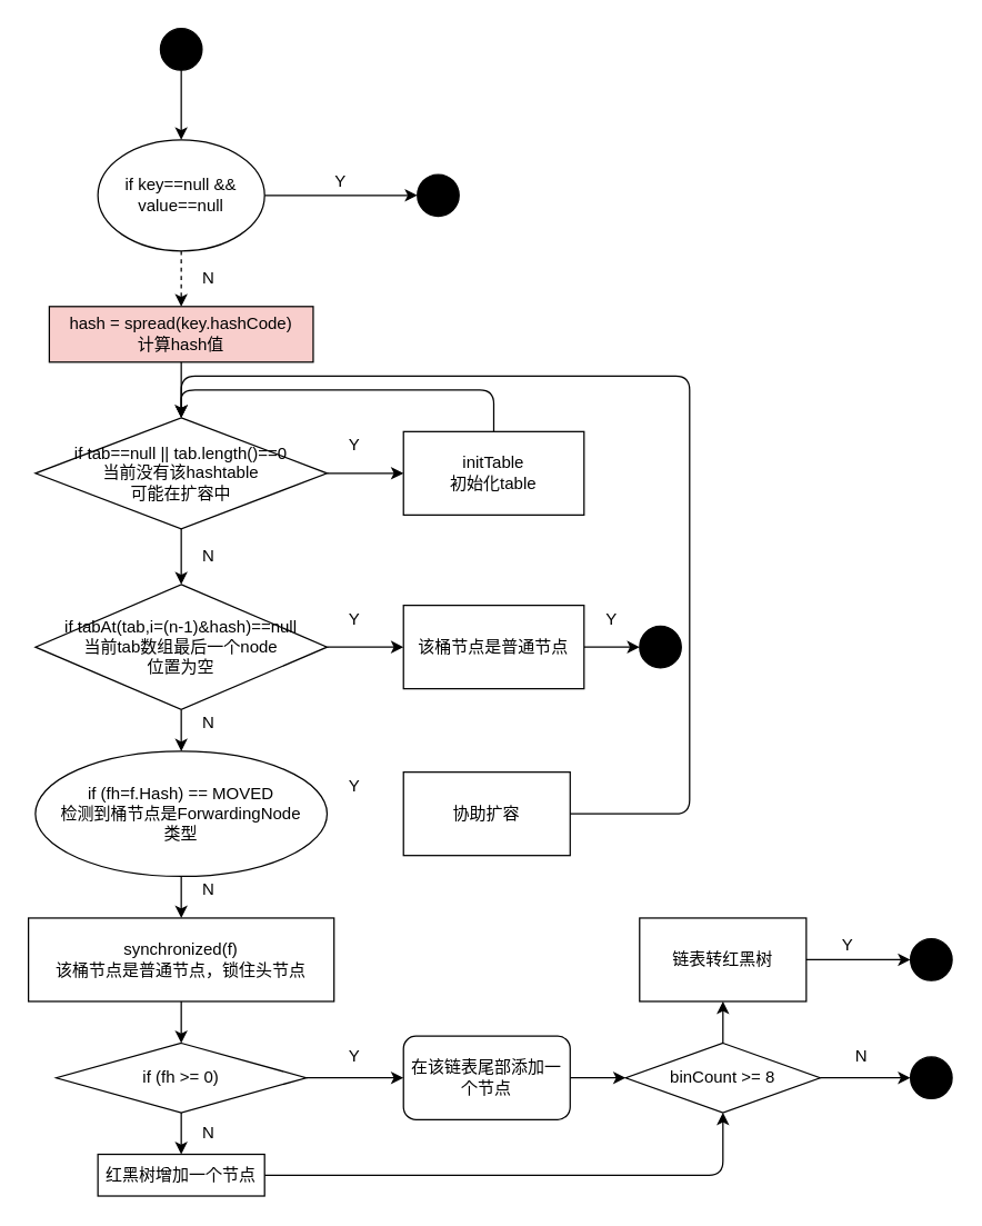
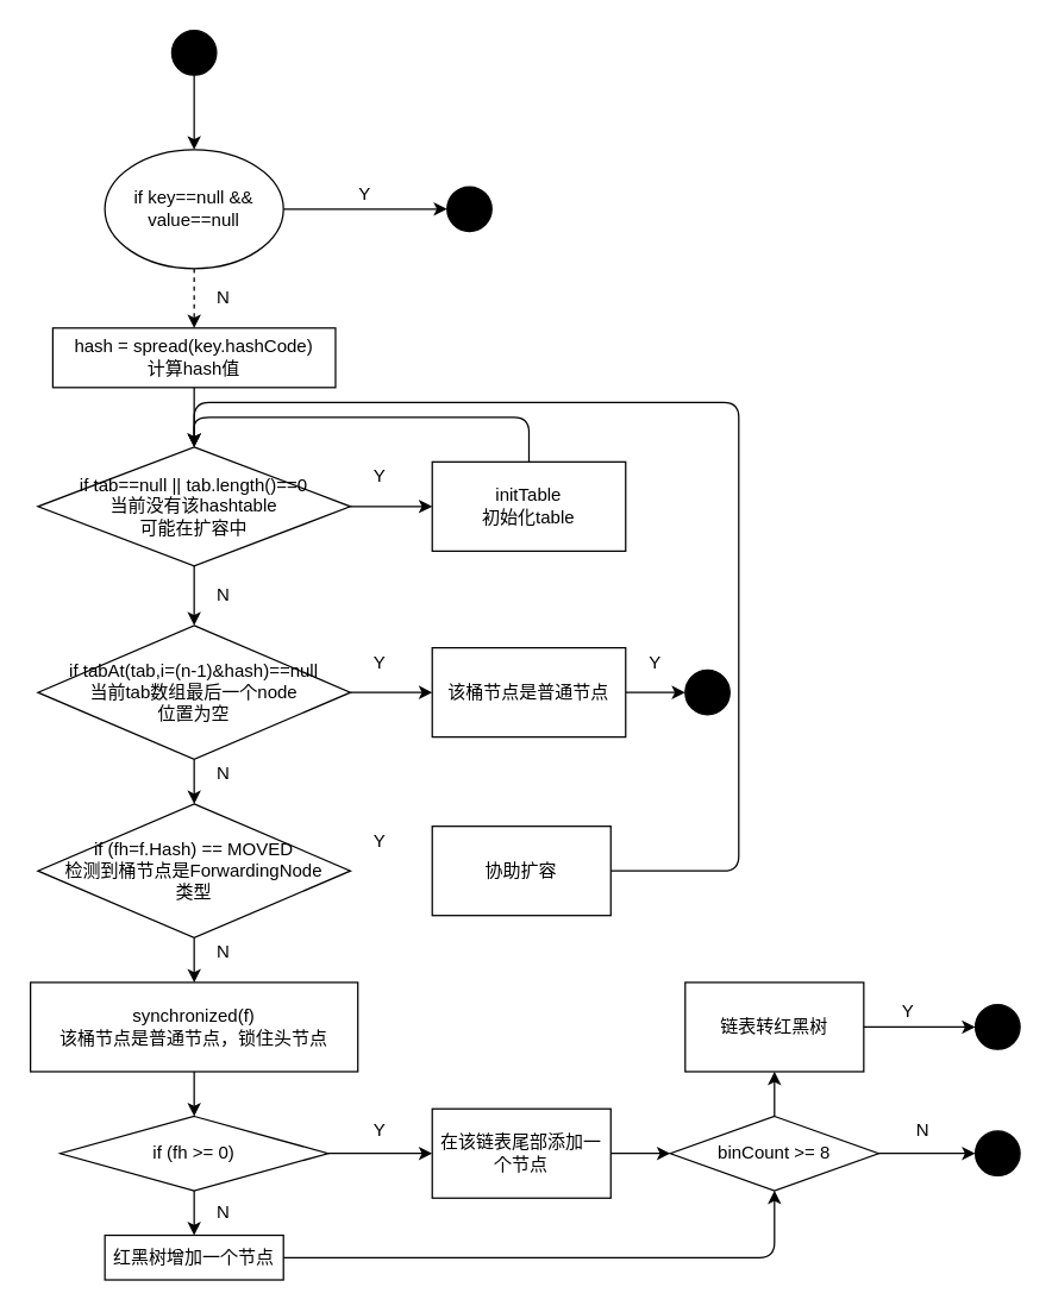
  <mxCell id="0" />
  <mxCell id="1" parent="0" />
  <mxCell id="2" value="" style="edgeStyle=orthogonalEdgeStyle;rounded=0;orthogonalLoop=1;jettySize=auto;html=1;entryX=0;entryY=0.5;entryDx=0;entryDy=0;" edge="1" parent="1" source="4" target="5"><mxGeometry relative="1" as="geometry"><mxPoint x="300" y="140" as="targetPoint" /></mxGeometry></mxCell>
  <mxCell id="3" value="" style="edgeStyle=orthogonalEdgeStyle;rounded=0;orthogonalLoop=1;jettySize=auto;html=1;dashed=1;" edge="1" parent="1" source="4" target="9"><mxGeometry relative="1" as="geometry" /></mxCell>
  <mxCell id="4" value="if key==null &amp;amp;&amp;amp; value==null" style="ellipse;whiteSpace=wrap;html=1;" vertex="1" parent="1"><mxGeometry x="70" y="100" width="120" height="80" as="geometry" /></mxCell>
  <mxCell id="5" value="" style="ellipse;whiteSpace=wrap;html=1;fillColor=#000000;" vertex="1" parent="1"><mxGeometry x="300" y="125" width="30" height="30" as="geometry" /></mxCell>
  <mxCell id="6" value="" style="edgeStyle=orthogonalEdgeStyle;rounded=0;orthogonalLoop=1;jettySize=auto;html=1;" edge="1" parent="1" source="7" target="4"><mxGeometry relative="1" as="geometry" /></mxCell>
  <mxCell id="7" value="" style="ellipse;whiteSpace=wrap;html=1;fillColor=#000000;" vertex="1" parent="1"><mxGeometry x="115" y="20" width="30" height="30" as="geometry" /></mxCell>
  <mxCell id="8" value="" style="edgeStyle=orthogonalEdgeStyle;rounded=0;orthogonalLoop=1;jettySize=auto;html=1;" edge="1" parent="1" source="9" target="12"><mxGeometry relative="1" as="geometry" /></mxCell>
- <mxCell id="9" value="hash = spread(key.hashCode)&lt;br&gt;计算hash值" style="whiteSpace=wrap;html=1;fillColor=#f8cecc;" vertex="1" parent="1"><mxGeometry x="35" y="220" width="190" height="40" as="geometry" /></mxCell>
+ <mxCell id="9" value="hash = spread(key.hashCode)&lt;br&gt;计算hash值" style="whiteSpace=wrap;html=1;" vertex="1" parent="1"><mxGeometry x="35" y="220" width="190" height="40" as="geometry" /></mxCell>
  <mxCell id="10" value="" style="edgeStyle=orthogonalEdgeStyle;rounded=0;orthogonalLoop=1;jettySize=auto;html=1;" edge="1" parent="1" source="12" target="13"><mxGeometry relative="1" as="geometry" /></mxCell>
  <mxCell id="11" value="" style="edgeStyle=orthogonalEdgeStyle;rounded=0;orthogonalLoop=1;jettySize=auto;html=1;" edge="1" parent="1" source="12" target="21"><mxGeometry relative="1" as="geometry" /></mxCell>
  <mxCell id="12" value="if tab==null || tab.length()==0&lt;br&gt;当前没有该hashtable&lt;br&gt;可能在扩容中" style="rhombus;whiteSpace=wrap;html=1;" vertex="1" parent="1"><mxGeometry x="25" y="300" width="210" height="80" as="geometry" /></mxCell>
  <mxCell id="13" value="initTable&lt;br&gt;初始化table" style="whiteSpace=wrap;html=1;" vertex="1" parent="1"><mxGeometry x="290" y="310" width="130" height="60" as="geometry" /></mxCell>
  <mxCell id="14" value="" style="edgeStyle=segmentEdgeStyle;endArrow=classic;html=1;exitX=0.5;exitY=0;exitDx=0;exitDy=0;entryX=0.5;entryY=0;entryDx=0;entryDy=0;" edge="1" parent="1" source="13" target="12"><mxGeometry width="50" height="50" relative="1" as="geometry"><mxPoint x="220" y="170" as="sourcePoint" /><mxPoint x="270" y="120" as="targetPoint" /><Array as="points"><mxPoint x="355" y="280" /><mxPoint x="130" y="280" /></Array></mxGeometry></mxCell>
  <mxCell id="15" value="Y" style="text;html=1;strokeColor=none;fillColor=none;align=center;verticalAlign=middle;whiteSpace=wrap;rounded=0;" vertex="1" parent="1"><mxGeometry x="235" y="310" width="40" height="20" as="geometry" /></mxCell>
  <mxCell id="16" value="Y" style="text;html=1;strokeColor=none;fillColor=none;align=center;verticalAlign=middle;whiteSpace=wrap;rounded=0;" vertex="1" parent="1"><mxGeometry x="225" y="120" width="40" height="20" as="geometry" /></mxCell>
  <mxCell id="17" value="N" style="text;html=1;strokeColor=none;fillColor=none;align=center;verticalAlign=middle;whiteSpace=wrap;rounded=0;" vertex="1" parent="1"><mxGeometry x="130" y="190" width="40" height="20" as="geometry" /></mxCell>
  <mxCell id="18" value="N" style="text;html=1;strokeColor=none;fillColor=none;align=center;verticalAlign=middle;whiteSpace=wrap;rounded=0;" vertex="1" parent="1"><mxGeometry x="130" y="390" width="40" height="20" as="geometry" /></mxCell>
  <mxCell id="19" value="" style="edgeStyle=orthogonalEdgeStyle;rounded=0;orthogonalLoop=1;jettySize=auto;html=1;" edge="1" parent="1" source="21" target="23"><mxGeometry relative="1" as="geometry" /></mxCell>
  <mxCell id="20" value="" style="edgeStyle=orthogonalEdgeStyle;rounded=0;orthogonalLoop=1;jettySize=auto;html=1;" edge="1" parent="1" source="21" target="27"><mxGeometry relative="1" as="geometry" /></mxCell>
  <mxCell id="21" value="if tabAt(tab,i=(n-1)&amp;amp;hash)==null&lt;br&gt;当前tab数组最后一个node&lt;br&gt;位置为空" style="rhombus;whiteSpace=wrap;html=1;" vertex="1" parent="1"><mxGeometry x="25" y="420" width="210" height="90" as="geometry" /></mxCell>
  <mxCell id="22" value="" style="edgeStyle=orthogonalEdgeStyle;rounded=0;orthogonalLoop=1;jettySize=auto;html=1;entryX=0;entryY=0.5;entryDx=0;entryDy=0;" edge="1" parent="1" source="23" target="24"><mxGeometry relative="1" as="geometry" /></mxCell>
  <mxCell id="23" value="该桶节点是普通节点" style="whiteSpace=wrap;html=1;" vertex="1" parent="1"><mxGeometry x="290" y="435" width="130" height="60" as="geometry" /></mxCell>
  <mxCell id="24" value="" style="ellipse;whiteSpace=wrap;html=1;fillColor=#000000;" vertex="1" parent="1"><mxGeometry x="460" y="450" width="30" height="30" as="geometry" /></mxCell>
  <mxCell id="25" value="Y" style="text;html=1;strokeColor=none;fillColor=none;align=center;verticalAlign=middle;whiteSpace=wrap;rounded=0;" vertex="1" parent="1"><mxGeometry x="420" y="435" width="40" height="20" as="geometry" /></mxCell>
  <mxCell id="26" value="" style="edgeStyle=orthogonalEdgeStyle;rounded=0;orthogonalLoop=1;jettySize=auto;html=1;" edge="1" parent="1" source="27" target="32"><mxGeometry relative="1" as="geometry" /></mxCell>
- <mxCell id="27" value="if (fh=f.Hash) == MOVED&lt;br&gt;检测到桶节点是ForwardingNode&lt;br&gt;类型" style="ellipse;whiteSpace=wrap;html=1;" vertex="1" parent="1"><mxGeometry x="25" y="540" width="210" height="90" as="geometry" /></mxCell>
+ <mxCell id="27" value="if (fh=f.Hash) == MOVED&lt;br&gt;检测到桶节点是ForwardingNode&lt;br&gt;类型" style="rhombus;whiteSpace=wrap;html=1;" vertex="1" parent="1"><mxGeometry x="25" y="540" width="210" height="90" as="geometry" /></mxCell>
  <mxCell id="28" value="协助扩容" style="whiteSpace=wrap;html=1;" vertex="1" parent="1"><mxGeometry x="290" y="555" width="120" height="60" as="geometry" /></mxCell>
  <mxCell id="29" value="" style="edgeStyle=segmentEdgeStyle;endArrow=classic;html=1;exitX=1;exitY=0.5;exitDx=0;exitDy=0;entryX=0.5;entryY=0;entryDx=0;entryDy=0;" edge="1" parent="1" source="28" target="12"><mxGeometry width="50" height="50" relative="1" as="geometry"><mxPoint x="496" y="575" as="sourcePoint" /><mxPoint x="271" y="565" as="targetPoint" /><Array as="points"><mxPoint x="496" y="585" /><mxPoint x="496" y="270" /><mxPoint x="130" y="270" /></Array></mxGeometry></mxCell>
  <mxCell id="30" value="N" style="text;html=1;strokeColor=none;fillColor=none;align=center;verticalAlign=middle;whiteSpace=wrap;rounded=0;" vertex="1" parent="1"><mxGeometry x="130" y="510" width="40" height="20" as="geometry" /></mxCell>
  <mxCell id="31" value="" style="edgeStyle=orthogonalEdgeStyle;rounded=0;orthogonalLoop=1;jettySize=auto;html=1;" edge="1" parent="1" source="32" target="36"><mxGeometry relative="1" as="geometry" /></mxCell>
  <mxCell id="32" value="synchronized(f)&lt;br&gt;该桶节点是普通节点，锁住头节点" style="whiteSpace=wrap;html=1;" vertex="1" parent="1"><mxGeometry x="20" y="660" width="220" height="60" as="geometry" /></mxCell>
  <mxCell id="33" value="N" style="text;html=1;strokeColor=none;fillColor=none;align=center;verticalAlign=middle;whiteSpace=wrap;rounded=0;" vertex="1" parent="1"><mxGeometry x="130" y="630" width="40" height="20" as="geometry" /></mxCell>
  <mxCell id="34" value="" style="edgeStyle=orthogonalEdgeStyle;rounded=0;orthogonalLoop=1;jettySize=auto;html=1;" edge="1" parent="1" source="36" target="38"><mxGeometry relative="1" as="geometry" /></mxCell>
  <mxCell id="35" value="" style="edgeStyle=orthogonalEdgeStyle;rounded=0;orthogonalLoop=1;jettySize=auto;html=1;" edge="1" parent="1" source="36" target="48"><mxGeometry relative="1" as="geometry" /></mxCell>
  <mxCell id="36" value="if (fh &amp;gt;= 0)" style="rhombus;whiteSpace=wrap;html=1;" vertex="1" parent="1"><mxGeometry x="40" y="750" width="180" height="50" as="geometry" /></mxCell>
  <mxCell id="37" value="" style="edgeStyle=orthogonalEdgeStyle;rounded=0;orthogonalLoop=1;jettySize=auto;html=1;" edge="1" parent="1" source="38" target="40"><mxGeometry relative="1" as="geometry" /></mxCell>
- <mxCell id="38" value="&lt;span&gt;在该链表尾部添加一个节点&lt;/span&gt;" style="whiteSpace=wrap;html=1;rounded=1;" vertex="1" parent="1"><mxGeometry x="290" y="745" width="120" height="60" as="geometry" /></mxCell>
+ <mxCell id="38" value="&lt;span&gt;在该链表尾部添加一个节点&lt;/span&gt;" style="whiteSpace=wrap;html=1;" vertex="1" parent="1"><mxGeometry x="290" y="745" width="120" height="60" as="geometry" /></mxCell>
  <mxCell id="39" value="" style="edgeStyle=orthogonalEdgeStyle;rounded=0;orthogonalLoop=1;jettySize=auto;html=1;" edge="1" parent="1" source="40" target="41"><mxGeometry relative="1" as="geometry" /></mxCell>
  <mxCell id="40" value="binCount &amp;gt;= 8" style="rhombus;whiteSpace=wrap;html=1;" vertex="1" parent="1"><mxGeometry x="450" y="750" width="140" height="50" as="geometry" /></mxCell>
  <mxCell id="41" value="链表转红黑树" style="whiteSpace=wrap;html=1;" vertex="1" parent="1"><mxGeometry x="460" y="660" width="120" height="60" as="geometry" /></mxCell>
  <mxCell id="42" value="" style="edgeStyle=orthogonalEdgeStyle;rounded=0;orthogonalLoop=1;jettySize=auto;html=1;entryX=0;entryY=0.5;entryDx=0;entryDy=0;" edge="1" parent="1" target="43" source="41"><mxGeometry relative="1" as="geometry"><mxPoint x="580" y="692.5" as="sourcePoint" /><mxPoint x="690" y="692.5" as="targetPoint" /></mxGeometry></mxCell>
  <mxCell id="43" value="" style="ellipse;whiteSpace=wrap;html=1;fillColor=#000000;" vertex="1" parent="1"><mxGeometry x="655" y="675" width="30" height="30" as="geometry" /></mxCell>
  <mxCell id="44" value="Y" style="text;html=1;strokeColor=none;fillColor=none;align=center;verticalAlign=middle;whiteSpace=wrap;rounded=0;" vertex="1" parent="1"><mxGeometry x="590" y="670" width="40" height="20" as="geometry" /></mxCell>
  <mxCell id="45" value="" style="edgeStyle=orthogonalEdgeStyle;rounded=0;orthogonalLoop=1;jettySize=auto;html=1;entryX=0;entryY=0.5;entryDx=0;entryDy=0;exitX=1;exitY=0.5;exitDx=0;exitDy=0;" edge="1" parent="1" target="46" source="40"><mxGeometry relative="1" as="geometry"><mxPoint x="600" y="800" as="sourcePoint" /><mxPoint x="700" y="780" as="targetPoint" /></mxGeometry></mxCell>
  <mxCell id="46" value="" style="ellipse;whiteSpace=wrap;html=1;fillColor=#000000;" vertex="1" parent="1"><mxGeometry x="655" y="760" width="30" height="30" as="geometry" /></mxCell>
  <mxCell id="47" value="N" style="text;html=1;strokeColor=none;fillColor=none;align=center;verticalAlign=middle;whiteSpace=wrap;rounded=0;" vertex="1" parent="1"><mxGeometry x="600" y="750" width="40" height="20" as="geometry" /></mxCell>
  <mxCell id="48" value="红黑树增加一个节点" style="whiteSpace=wrap;html=1;" vertex="1" parent="1"><mxGeometry x="70" y="830" width="120" height="30" as="geometry" /></mxCell>
  <mxCell id="49" value="N" style="text;html=1;strokeColor=none;fillColor=none;align=center;verticalAlign=middle;whiteSpace=wrap;rounded=0;" vertex="1" parent="1"><mxGeometry x="130" y="805" width="40" height="20" as="geometry" /></mxCell>
  <mxCell id="50" value="Y" style="text;html=1;strokeColor=none;fillColor=none;align=center;verticalAlign=middle;whiteSpace=wrap;rounded=0;" vertex="1" parent="1"><mxGeometry x="235" y="435" width="40" height="20" as="geometry" /></mxCell>
  <mxCell id="51" value="Y" style="text;html=1;strokeColor=none;fillColor=none;align=center;verticalAlign=middle;whiteSpace=wrap;rounded=0;" vertex="1" parent="1"><mxGeometry x="235" y="555" width="40" height="20" as="geometry" /></mxCell>
  <mxCell id="52" value="Y" style="text;html=1;strokeColor=none;fillColor=none;align=center;verticalAlign=middle;whiteSpace=wrap;rounded=0;" vertex="1" parent="1"><mxGeometry x="235" y="750" width="40" height="20" as="geometry" /></mxCell>
  <mxCell id="53" value="" style="edgeStyle=segmentEdgeStyle;endArrow=classic;html=1;exitX=1;exitY=0.5;exitDx=0;exitDy=0;entryX=0.5;entryY=1;entryDx=0;entryDy=0;" edge="1" parent="1" source="48" target="40"><mxGeometry width="50" height="50" relative="1" as="geometry"><mxPoint x="390" y="945" as="sourcePoint" /><mxPoint x="290" y="820" as="targetPoint" /><Array as="points"><mxPoint x="520" y="845" /></Array></mxGeometry></mxCell>
